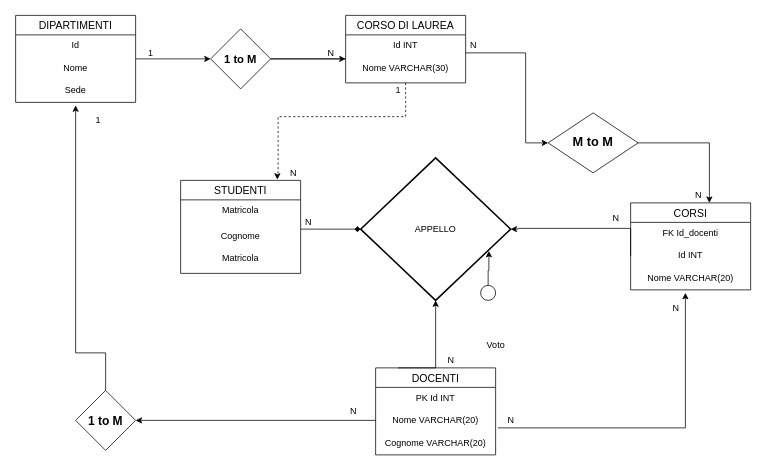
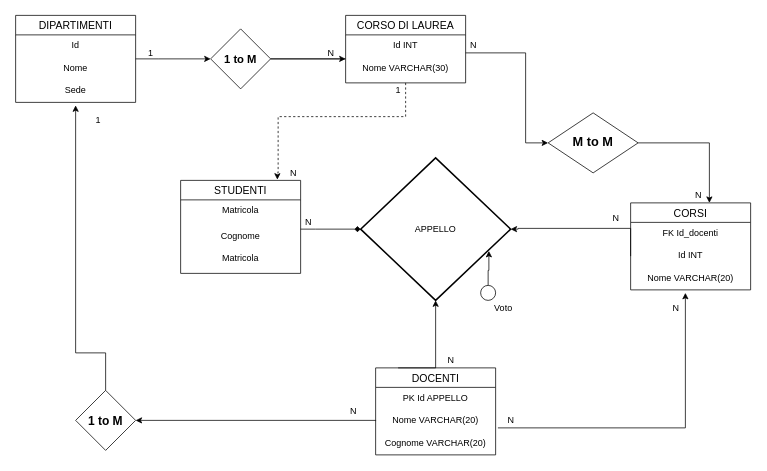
  <mxCell id="0" />
  <mxCell id="1" parent="0" />
  <mxCell id="2" value="DIPARTIMENTI" style="swimlane;fontStyle=0;childLayout=stackLayout;horizontal=1;startSize=26;horizontalStack=0;resizeParent=1;resizeParentMax=0;resizeLast=0;collapsible=1;marginBottom=0;align=center;fontSize=14;" vertex="1" parent="1"><mxGeometry x="20" y="20" width="160" height="116" as="geometry"><mxRectangle x="290" y="280" width="130" height="26" as="alternateBounds" /></mxGeometry></mxCell>
  <mxCell id="3" value="Id" style="text;strokeColor=none;fillColor=none;spacingLeft=4;spacingRight=4;overflow=hidden;rotatable=0;points=[[0,0.5],[1,0.5]];portConstraint=eastwest;fontSize=12;align=center;" vertex="1" parent="2"><mxGeometry y="26" width="160" height="30" as="geometry" /></mxCell>
  <mxCell id="4" value="Nome" style="text;strokeColor=none;fillColor=none;spacingLeft=4;spacingRight=4;overflow=hidden;rotatable=0;points=[[0,0.5],[1,0.5]];portConstraint=eastwest;fontSize=12;align=center;" vertex="1" parent="2"><mxGeometry y="56" width="160" height="30" as="geometry" /></mxCell>
  <mxCell id="5" value="Sede" style="text;strokeColor=none;fillColor=none;spacingLeft=4;spacingRight=4;overflow=hidden;rotatable=0;points=[[0,0.5],[1,0.5]];portConstraint=eastwest;fontSize=12;align=center;" vertex="1" parent="2"><mxGeometry y="86" width="160" height="30" as="geometry" /></mxCell>
  <mxCell id="6" value="&lt;font style=&quot;font-size: 15px&quot;&gt;&lt;b&gt;1 to M&lt;/b&gt;&lt;/font&gt;" style="rhombus;whiteSpace=wrap;html=1;align=center;" vertex="1" parent="1"><mxGeometry x="280" y="38" width="80" height="80" as="geometry" /></mxCell>
  <mxCell id="7" value="" style="edgeStyle=orthogonalEdgeStyle;rounded=0;orthogonalLoop=1;jettySize=auto;html=1;entryX=0.806;entryY=-0.008;entryDx=0;entryDy=0;entryPerimeter=0;dashed=1;" edge="1" parent="1" source="8" target="42"><mxGeometry relative="1" as="geometry"><mxPoint x="370" y="230" as="targetPoint" /><Array as="points"><mxPoint x="540" y="155" /><mxPoint x="370" y="155" /><mxPoint x="370" y="230" /><mxPoint x="369" y="230" /></Array></mxGeometry></mxCell>
  <mxCell id="8" value="CORSO DI LAUREA" style="swimlane;fontStyle=0;childLayout=stackLayout;horizontal=1;startSize=26;horizontalStack=0;resizeParent=1;resizeParentMax=0;resizeLast=0;collapsible=1;marginBottom=0;align=center;fontSize=14;" vertex="1" parent="1"><mxGeometry x="460" y="20" width="160" height="90" as="geometry" /></mxCell>
  <mxCell id="9" value="Id INT" style="text;strokeColor=none;fillColor=none;spacingLeft=4;spacingRight=4;overflow=hidden;rotatable=0;points=[[0,0.5],[1,0.5]];portConstraint=eastwest;fontSize=12;align=center;" vertex="1" parent="8"><mxGeometry y="26" width="160" height="30" as="geometry" /></mxCell>
  <mxCell id="10" value="Nome VARCHAR(30)" style="text;strokeColor=none;fillColor=none;spacingLeft=4;spacingRight=4;overflow=hidden;rotatable=0;points=[[0,0.5],[1,0.5]];portConstraint=eastwest;fontSize=12;align=center;" vertex="1" parent="8"><mxGeometry y="56" width="160" height="34" as="geometry" /></mxCell>
  <mxCell id="11" value="" style="edgeStyle=orthogonalEdgeStyle;rounded=0;orthogonalLoop=1;jettySize=auto;html=1;" edge="1" parent="1" source="4" target="6"><mxGeometry relative="1" as="geometry"><Array as="points"><mxPoint x="210" y="78" /><mxPoint x="210" y="78" /></Array></mxGeometry></mxCell>
  <mxCell id="12" value="" style="edgeStyle=orthogonalEdgeStyle;rounded=0;orthogonalLoop=1;jettySize=auto;html=1;" edge="1" parent="1" source="10"><mxGeometry relative="1" as="geometry"><mxPoint x="460" y="78" as="targetPoint" /><Array as="points"><mxPoint x="360" y="78" /><mxPoint x="360" y="78" /></Array></mxGeometry></mxCell>
  <mxCell id="13" value="&lt;font style=&quot;font-size: 17px&quot;&gt;&lt;b&gt;M to M&lt;/b&gt;&lt;/font&gt;" style="rhombus;whiteSpace=wrap;html=1;align=center;" vertex="1" parent="1"><mxGeometry x="730" y="150" width="120" height="80" as="geometry" /></mxCell>
  <mxCell id="14" value="CORSI" style="swimlane;fontStyle=0;childLayout=stackLayout;horizontal=1;startSize=26;horizontalStack=0;resizeParent=1;resizeParentMax=0;resizeLast=0;collapsible=1;marginBottom=0;align=center;fontSize=14;" vertex="1" parent="1"><mxGeometry x="840" y="270" width="160" height="116" as="geometry" /></mxCell>
  <mxCell id="15" value="" style="edgeStyle=orthogonalEdgeStyle;rounded=0;orthogonalLoop=1;jettySize=auto;html=1;entryX=0;entryY=0.867;entryDx=0;entryDy=0;entryPerimeter=0;" edge="1" parent="14" source="14"><mxGeometry relative="1" as="geometry"><mxPoint y="82.01" as="targetPoint" /><Array as="points"><mxPoint y="50" /></Array></mxGeometry></mxCell>
  <mxCell id="16" value="FK Id_docenti" style="text;strokeColor=none;fillColor=none;spacingLeft=4;spacingRight=4;overflow=hidden;rotatable=0;points=[[0,0.5],[1,0.5]];portConstraint=eastwest;fontSize=12;align=center;" vertex="1" parent="14"><mxGeometry y="26" width="160" height="30" as="geometry" /></mxCell>
  <mxCell id="17" value="Id INT" style="text;strokeColor=none;fillColor=none;spacingLeft=4;spacingRight=4;overflow=hidden;rotatable=0;points=[[0,0.5],[1,0.5]];portConstraint=eastwest;fontSize=12;align=center;" vertex="1" parent="14"><mxGeometry y="56" width="160" height="30" as="geometry" /></mxCell>
  <mxCell id="18" value="Nome VARCHAR(20)" style="text;strokeColor=none;fillColor=none;spacingLeft=4;spacingRight=4;overflow=hidden;rotatable=0;points=[[0,0.5],[1,0.5]];portConstraint=eastwest;fontSize=12;align=center;" vertex="1" parent="14"><mxGeometry y="86" width="160" height="30" as="geometry" /></mxCell>
  <mxCell id="19" value="1" style="text;html=1;align=center;verticalAlign=middle;resizable=0;points=[];autosize=1;strokeColor=none;" vertex="1" parent="1"><mxGeometry x="190" y="60" width="20" height="20" as="geometry" /></mxCell>
  <mxCell id="20" value="N" style="text;html=1;align=center;verticalAlign=middle;resizable=0;points=[];autosize=1;strokeColor=none;" vertex="1" parent="1"><mxGeometry x="430" y="60" width="20" height="20" as="geometry" /></mxCell>
  <mxCell id="21" value="" style="edgeStyle=orthogonalEdgeStyle;rounded=0;orthogonalLoop=1;jettySize=auto;html=1;" edge="1" parent="1" source="9" target="13"><mxGeometry relative="1" as="geometry"><Array as="points"><mxPoint x="700" y="70" /><mxPoint x="700" y="190" /></Array></mxGeometry></mxCell>
  <mxCell id="22" value="N" style="text;html=1;align=center;verticalAlign=middle;resizable=0;points=[];autosize=1;strokeColor=none;" vertex="1" parent="1"><mxGeometry x="620" y="50" width="20" height="20" as="geometry" /></mxCell>
  <mxCell id="23" value="APPELLO" style="strokeWidth=2;html=1;shape=mxgraph.flowchart.decision;whiteSpace=wrap;align=center;" vertex="1" parent="1"><mxGeometry x="480" y="210" width="200" height="190" as="geometry" /></mxCell>
  <mxCell id="24" value="" style="edgeStyle=orthogonalEdgeStyle;rounded=0;orthogonalLoop=1;jettySize=auto;html=1;exitX=1;exitY=0.5;exitDx=0;exitDy=0;" edge="1" parent="1" source="13"><mxGeometry relative="1" as="geometry"><mxPoint x="865" y="150" as="sourcePoint" /><mxPoint x="945" y="270" as="targetPoint" /><Array as="points"><mxPoint x="945" y="190" /><mxPoint x="945" y="270" /></Array></mxGeometry></mxCell>
  <mxCell id="25" value="N" style="text;html=1;align=center;verticalAlign=middle;resizable=0;points=[];autosize=1;strokeColor=none;" vertex="1" parent="1"><mxGeometry x="920" y="250" width="20" height="20" as="geometry" /></mxCell>
  <mxCell id="26" value="" style="edgeStyle=segmentEdgeStyle;endArrow=classic;html=1;rounded=0;entryX=1;entryY=0.5;entryDx=0;entryDy=0;entryPerimeter=0;exitX=0;exitY=0.5;exitDx=0;exitDy=0;" edge="1" parent="1" source="17" target="23"><mxGeometry width="50" height="50" relative="1" as="geometry"><mxPoint x="670" y="250" as="sourcePoint" /><mxPoint x="670" y="200" as="targetPoint" /><Array as="points"><mxPoint x="840" y="304" /><mxPoint x="690" y="304" /><mxPoint x="690" y="305" /></Array></mxGeometry></mxCell>
  <mxCell id="27" value="N" style="text;html=1;align=center;verticalAlign=middle;resizable=0;points=[];autosize=1;strokeColor=none;" vertex="1" parent="1"><mxGeometry x="810" y="280" width="20" height="20" as="geometry" /></mxCell>
  <mxCell id="28" value="DOCENTI" style="swimlane;fontStyle=0;childLayout=stackLayout;horizontal=1;startSize=26;horizontalStack=0;resizeParent=1;resizeParentMax=0;resizeLast=0;collapsible=1;marginBottom=0;align=center;fontSize=14;direction=east;" vertex="1" parent="1"><mxGeometry x="500" y="490" width="160" height="116" as="geometry" /></mxCell>
- <mxCell id="29" value="PK Id INT" style="text;strokeColor=none;fillColor=none;spacingLeft=4;spacingRight=4;overflow=hidden;rotatable=0;points=[[0,0.5],[1,0.5]];portConstraint=eastwest;fontSize=12;align=center;" vertex="1" parent="28"><mxGeometry y="26" width="160" height="30" as="geometry" /></mxCell>
+ <mxCell id="29" value="PK Id APPELLO" style="text;strokeColor=none;fillColor=none;spacingLeft=4;spacingRight=4;overflow=hidden;rotatable=0;points=[[0,0.5],[1,0.5]];portConstraint=eastwest;fontSize=12;align=center;" vertex="1" parent="28"><mxGeometry y="26" width="160" height="30" as="geometry" /></mxCell>
  <mxCell id="30" value="Nome VARCHAR(20)" style="text;strokeColor=none;fillColor=none;spacingLeft=4;spacingRight=4;overflow=hidden;rotatable=0;points=[[0,0.5],[1,0.5]];portConstraint=eastwest;fontSize=12;align=center;" vertex="1" parent="28"><mxGeometry y="56" width="160" height="30" as="geometry" /></mxCell>
  <mxCell id="31" value="Cognome VARCHAR(20)" style="text;strokeColor=none;fillColor=none;spacingLeft=4;spacingRight=4;overflow=hidden;rotatable=0;points=[[0,0.5],[1,0.5]];portConstraint=eastwest;fontSize=12;align=center;" vertex="1" parent="28"><mxGeometry y="86" width="160" height="30" as="geometry" /></mxCell>
  <mxCell id="32" value="" style="edgeStyle=segmentEdgeStyle;endArrow=classic;html=1;rounded=0;exitX=1.019;exitY=0.8;exitDx=0;exitDy=0;exitPerimeter=0;" edge="1" parent="1" source="30"><mxGeometry width="50" height="50" relative="1" as="geometry"><mxPoint x="870" y="570" as="sourcePoint" /><mxPoint x="913" y="390" as="targetPoint" /></mxGeometry></mxCell>
  <mxCell id="33" value="N" style="text;html=1;align=center;verticalAlign=middle;resizable=0;points=[];autosize=1;strokeColor=none;" vertex="1" parent="1"><mxGeometry x="670" y="550" width="20" height="20" as="geometry" /></mxCell>
  <mxCell id="34" value="N" style="text;html=1;align=center;verticalAlign=middle;resizable=0;points=[];autosize=1;strokeColor=none;" vertex="1" parent="1"><mxGeometry x="890" y="400" width="20" height="20" as="geometry" /></mxCell>
  <mxCell id="35" value="N" style="text;html=1;align=center;verticalAlign=middle;resizable=0;points=[];autosize=1;strokeColor=none;" vertex="1" parent="1"><mxGeometry x="590" y="470" width="20" height="20" as="geometry" /></mxCell>
  <mxCell id="36" value="" style="endArrow=classic;html=1;rounded=0;edgeStyle=orthogonalEdgeStyle;entryX=0.5;entryY=1;entryDx=0;entryDy=0;entryPerimeter=0;" edge="1" parent="1" target="23"><mxGeometry width="50" height="50" relative="1" as="geometry"><mxPoint x="530" y="490" as="sourcePoint" /><mxPoint x="580" y="440" as="targetPoint" /><Array as="points"><mxPoint x="580" y="490" /></Array></mxGeometry></mxCell>
  <mxCell id="37" value="" style="endArrow=classic;html=1;rounded=0;edgeStyle=orthogonalEdgeStyle;exitX=0;exitY=0.5;exitDx=0;exitDy=0;" edge="1" parent="1" source="30" target="40"><mxGeometry width="50" height="50" relative="1" as="geometry"><mxPoint x="390" y="570" as="sourcePoint" /><mxPoint y="561" as="targetPoint" x="260" /><Array as="points"><mxPoint x="500" y="560" /></Array></mxGeometry></mxCell>
  <mxCell id="38" value="N" style="text;html=1;align=center;verticalAlign=middle;resizable=0;points=[];autosize=1;strokeColor=none;" vertex="1" parent="1"><mxGeometry x="460" y="538" width="20" height="20" as="geometry" /></mxCell>
  <mxCell id="39" value="1" style="text;html=1;align=center;verticalAlign=middle;resizable=0;points=[];autosize=1;strokeColor=none;" vertex="1" parent="1"><mxGeometry x="120" y="150" width="20" height="20" as="geometry" /></mxCell>
  <mxCell id="40" value="&lt;font style=&quot;font-size: 16px&quot;&gt;&lt;b&gt;1 to M&lt;/b&gt;&lt;/font&gt;" style="rhombus;whiteSpace=wrap;html=1;align=center;" vertex="1" parent="1"><mxGeometry x="100" y="520" width="80" height="80" as="geometry" /></mxCell>
  <mxCell id="41" value="" style="endArrow=classic;html=1;rounded=0;edgeStyle=orthogonalEdgeStyle;entryX=0.5;entryY=1.133;entryDx=0;entryDy=0;entryPerimeter=0;" edge="1" parent="1" target="5"><mxGeometry width="50" height="50" relative="1" as="geometry"><mxPoint x="140" y="520" as="sourcePoint" /><mxPoint x="190" y="470" as="targetPoint" /><Array as="points"><mxPoint x="140" y="470" /><mxPoint x="100" y="470" /></Array></mxGeometry></mxCell>
  <mxCell id="42" value="STUDENTI" style="swimlane;fontStyle=0;childLayout=stackLayout;horizontal=1;startSize=26;horizontalStack=0;resizeParent=1;resizeParentMax=0;resizeLast=0;collapsible=1;marginBottom=0;align=center;fontSize=14;" vertex="1" parent="1"><mxGeometry x="240" y="240" width="160" height="124" as="geometry" /></mxCell>
  <mxCell id="43" value="Matricola" style="text;strokeColor=none;fillColor=none;spacingLeft=4;spacingRight=4;overflow=hidden;rotatable=0;points=[[0,0.5],[1,0.5]];portConstraint=eastwest;fontSize=12;align=center;" vertex="1" parent="42"><mxGeometry y="26" width="160" height="34" as="geometry" /></mxCell>
  <mxCell id="44" value="Cognome" style="text;strokeColor=none;fillColor=none;spacingLeft=4;spacingRight=4;overflow=hidden;rotatable=0;points=[[0,0.5],[1,0.5]];portConstraint=eastwest;fontSize=12;align=center;" vertex="1" parent="42"><mxGeometry y="60" width="160" height="30" as="geometry" /></mxCell>
  <mxCell id="45" value="Matricola" style="text;strokeColor=none;fillColor=none;spacingLeft=4;spacingRight=4;overflow=hidden;rotatable=0;points=[[0,0.5],[1,0.5]];portConstraint=eastwest;fontSize=12;align=center;" vertex="1" parent="42"><mxGeometry y="90" width="160" height="34" as="geometry" /></mxCell>
  <mxCell id="46" value="1" style="text;html=1;align=center;verticalAlign=middle;resizable=0;points=[];autosize=1;strokeColor=none;" vertex="1" parent="1"><mxGeometry x="520" y="110" width="20" height="20" as="geometry" /></mxCell>
  <mxCell id="47" value="N" style="text;html=1;align=center;verticalAlign=middle;resizable=0;points=[];autosize=1;strokeColor=none;" vertex="1" parent="1"><mxGeometry x="380" y="220" width="20" height="20" as="geometry" /></mxCell>
  <mxCell id="48" value="" style="edgeStyle=orthogonalEdgeStyle;rounded=0;orthogonalLoop=1;jettySize=auto;html=1;endArrow=diamond;" edge="1" parent="1" source="44" target="23"><mxGeometry relative="1" as="geometry"><Array as="points"><mxPoint x="420" y="305" /><mxPoint x="420" y="305" /></Array></mxGeometry></mxCell>
  <mxCell id="49" value="N" style="text;html=1;align=center;verticalAlign=middle;resizable=0;points=[];autosize=1;strokeColor=none;" vertex="1" parent="1"><mxGeometry x="400" y="286" width="20" height="20" as="geometry" /></mxCell>
  <mxCell id="50" style="edgeStyle=orthogonalEdgeStyle;rounded=0;orthogonalLoop=1;jettySize=auto;html=1;entryX=0.855;entryY=0.653;entryDx=0;entryDy=0;entryPerimeter=0;" edge="1" parent="1" source="51" target="23"><mxGeometry relative="1" as="geometry" /></mxCell>
  <mxCell id="51" value="" style="verticalLabelPosition=bottom;verticalAlign=top;html=1;shape=mxgraph.flowchart.on-page_reference;align=center;" vertex="1" parent="1"><mxGeometry x="640" y="380" width="20" height="20" as="geometry" /></mxCell>
- <mxCell id="52" value="Voto" style="text;html=1;align=center;verticalAlign=middle;resizable=0;points=[];autosize=1;strokeColor=none;" vertex="1" parent="1"><mxGeometry x="640" y="450" width="40" height="20" as="geometry" /></mxCell>
+ <mxCell id="52" value="Voto" style="text;html=1;align=center;verticalAlign=middle;resizable=0;points=[];autosize=1;strokeColor=none;" vertex="1" parent="1"><mxGeometry x="650" y="400" width="40" height="20" as="geometry" /></mxCell>
